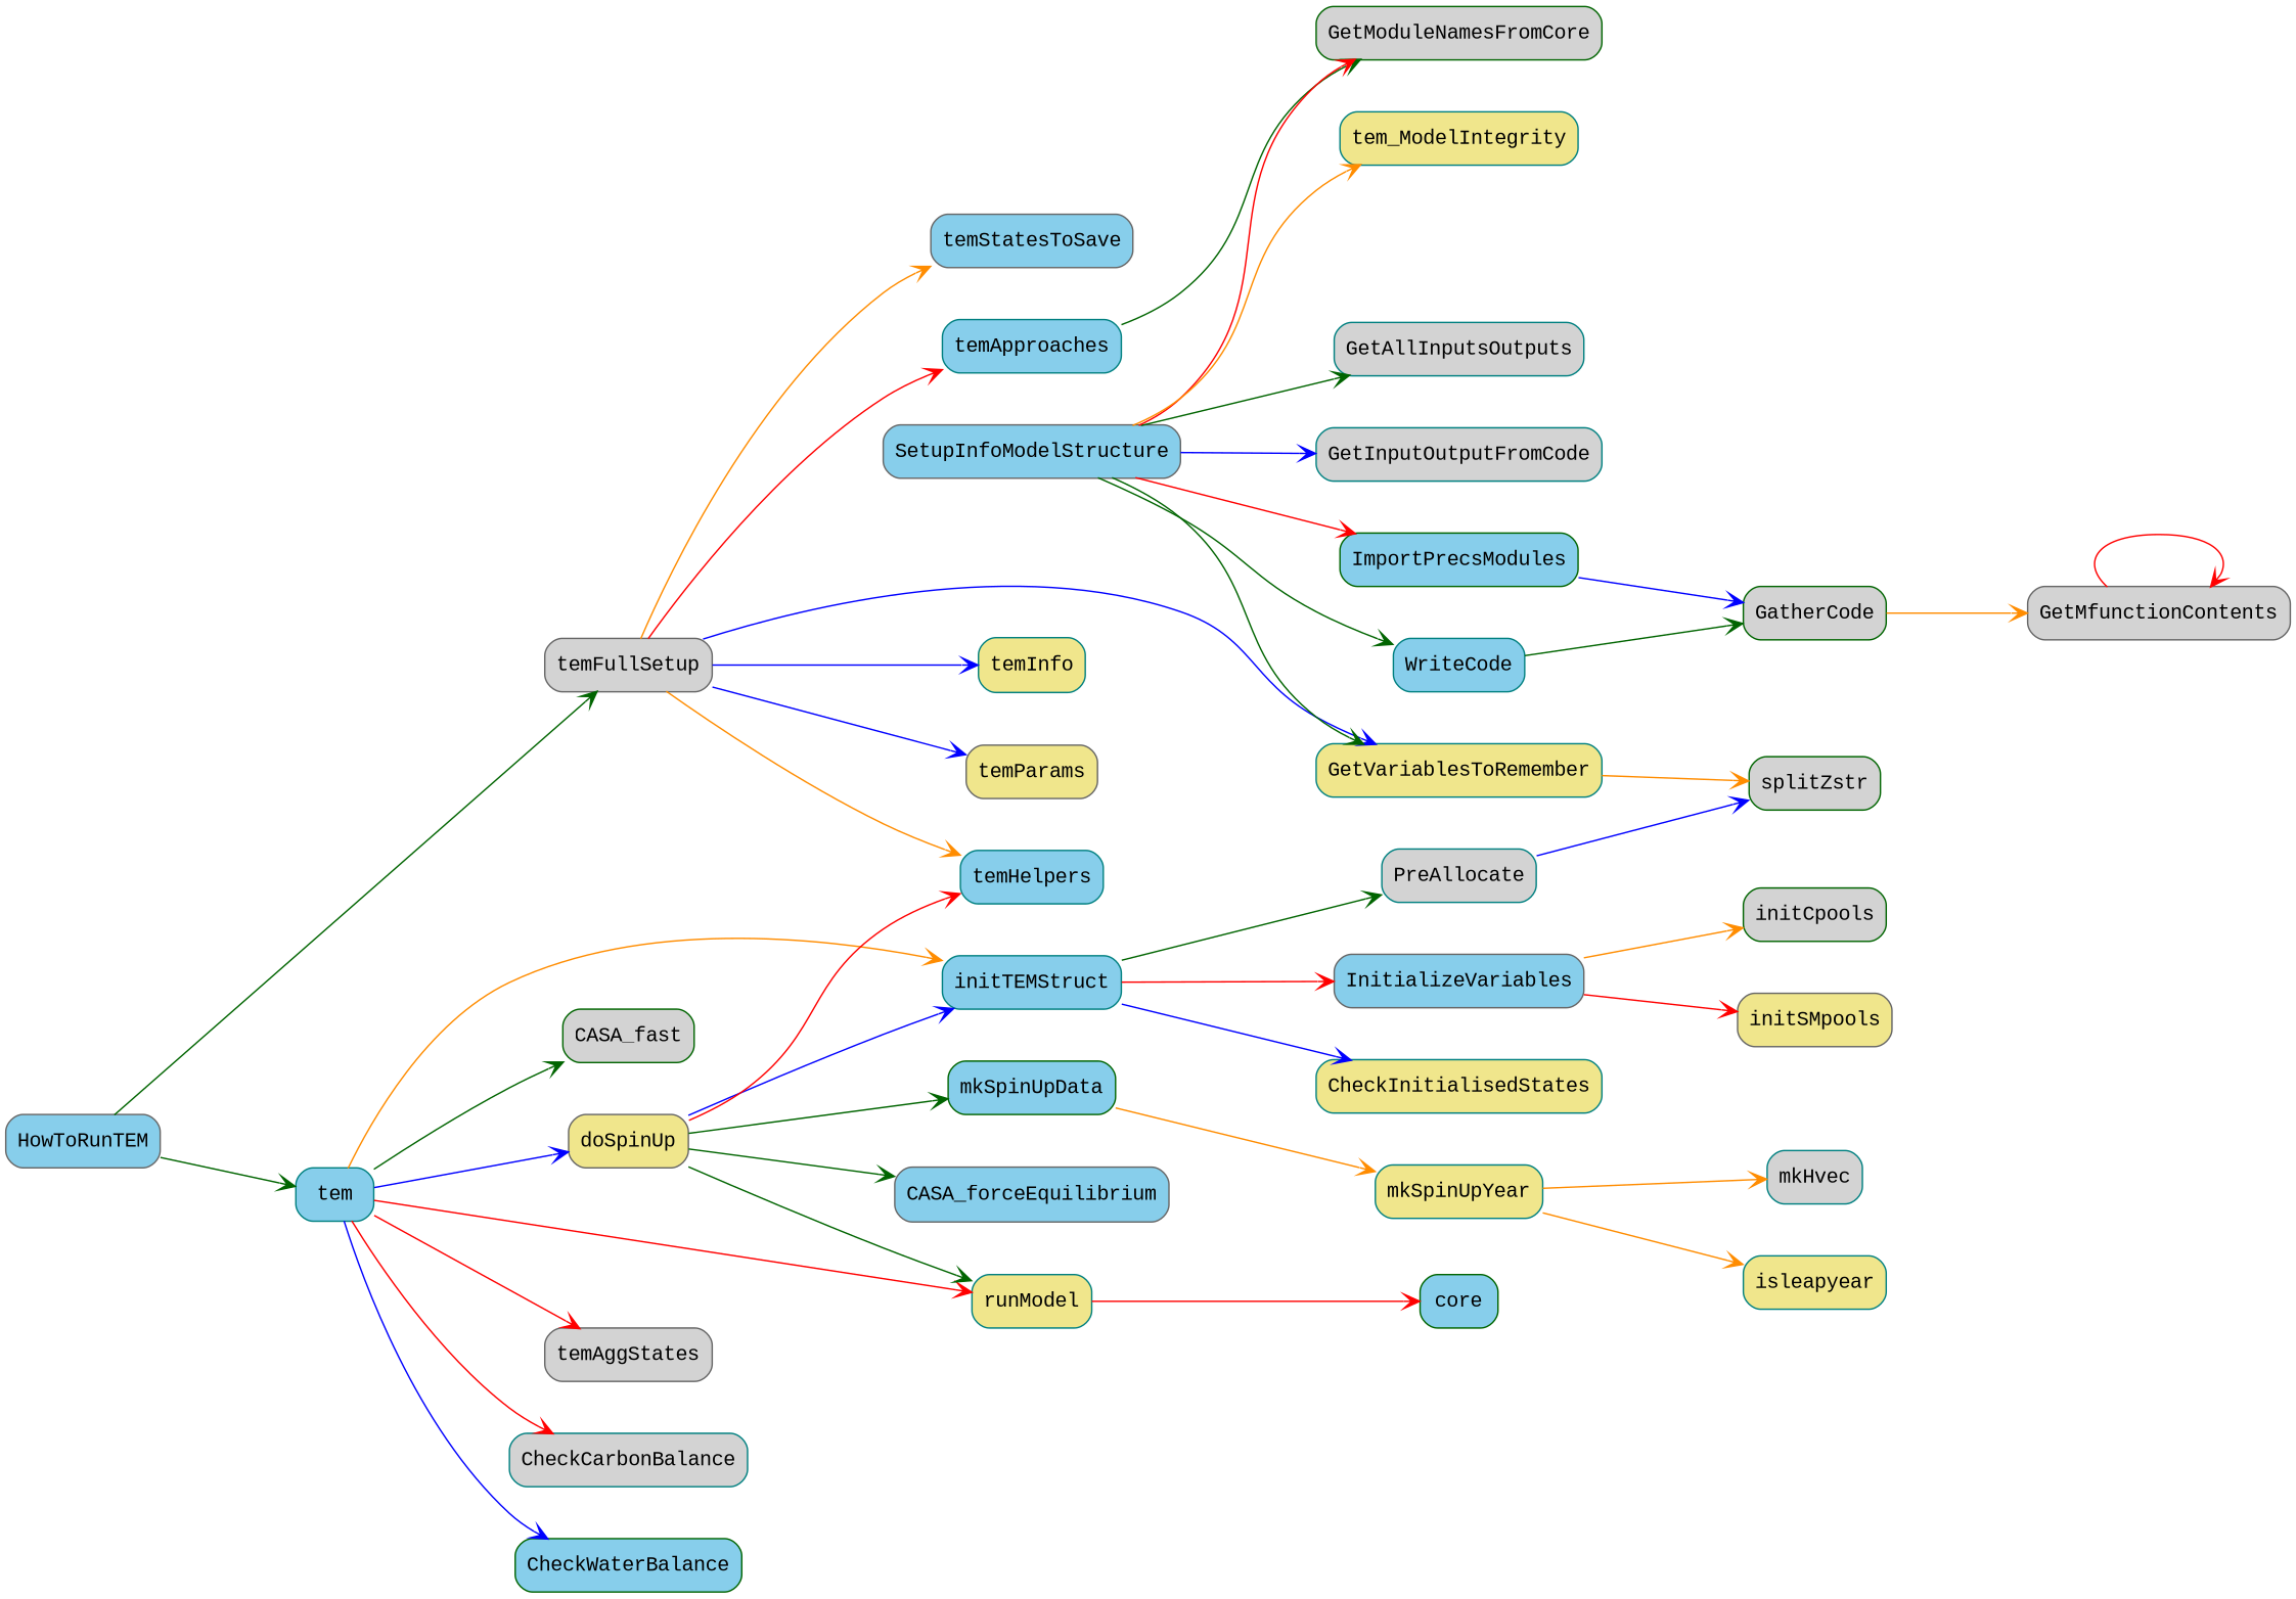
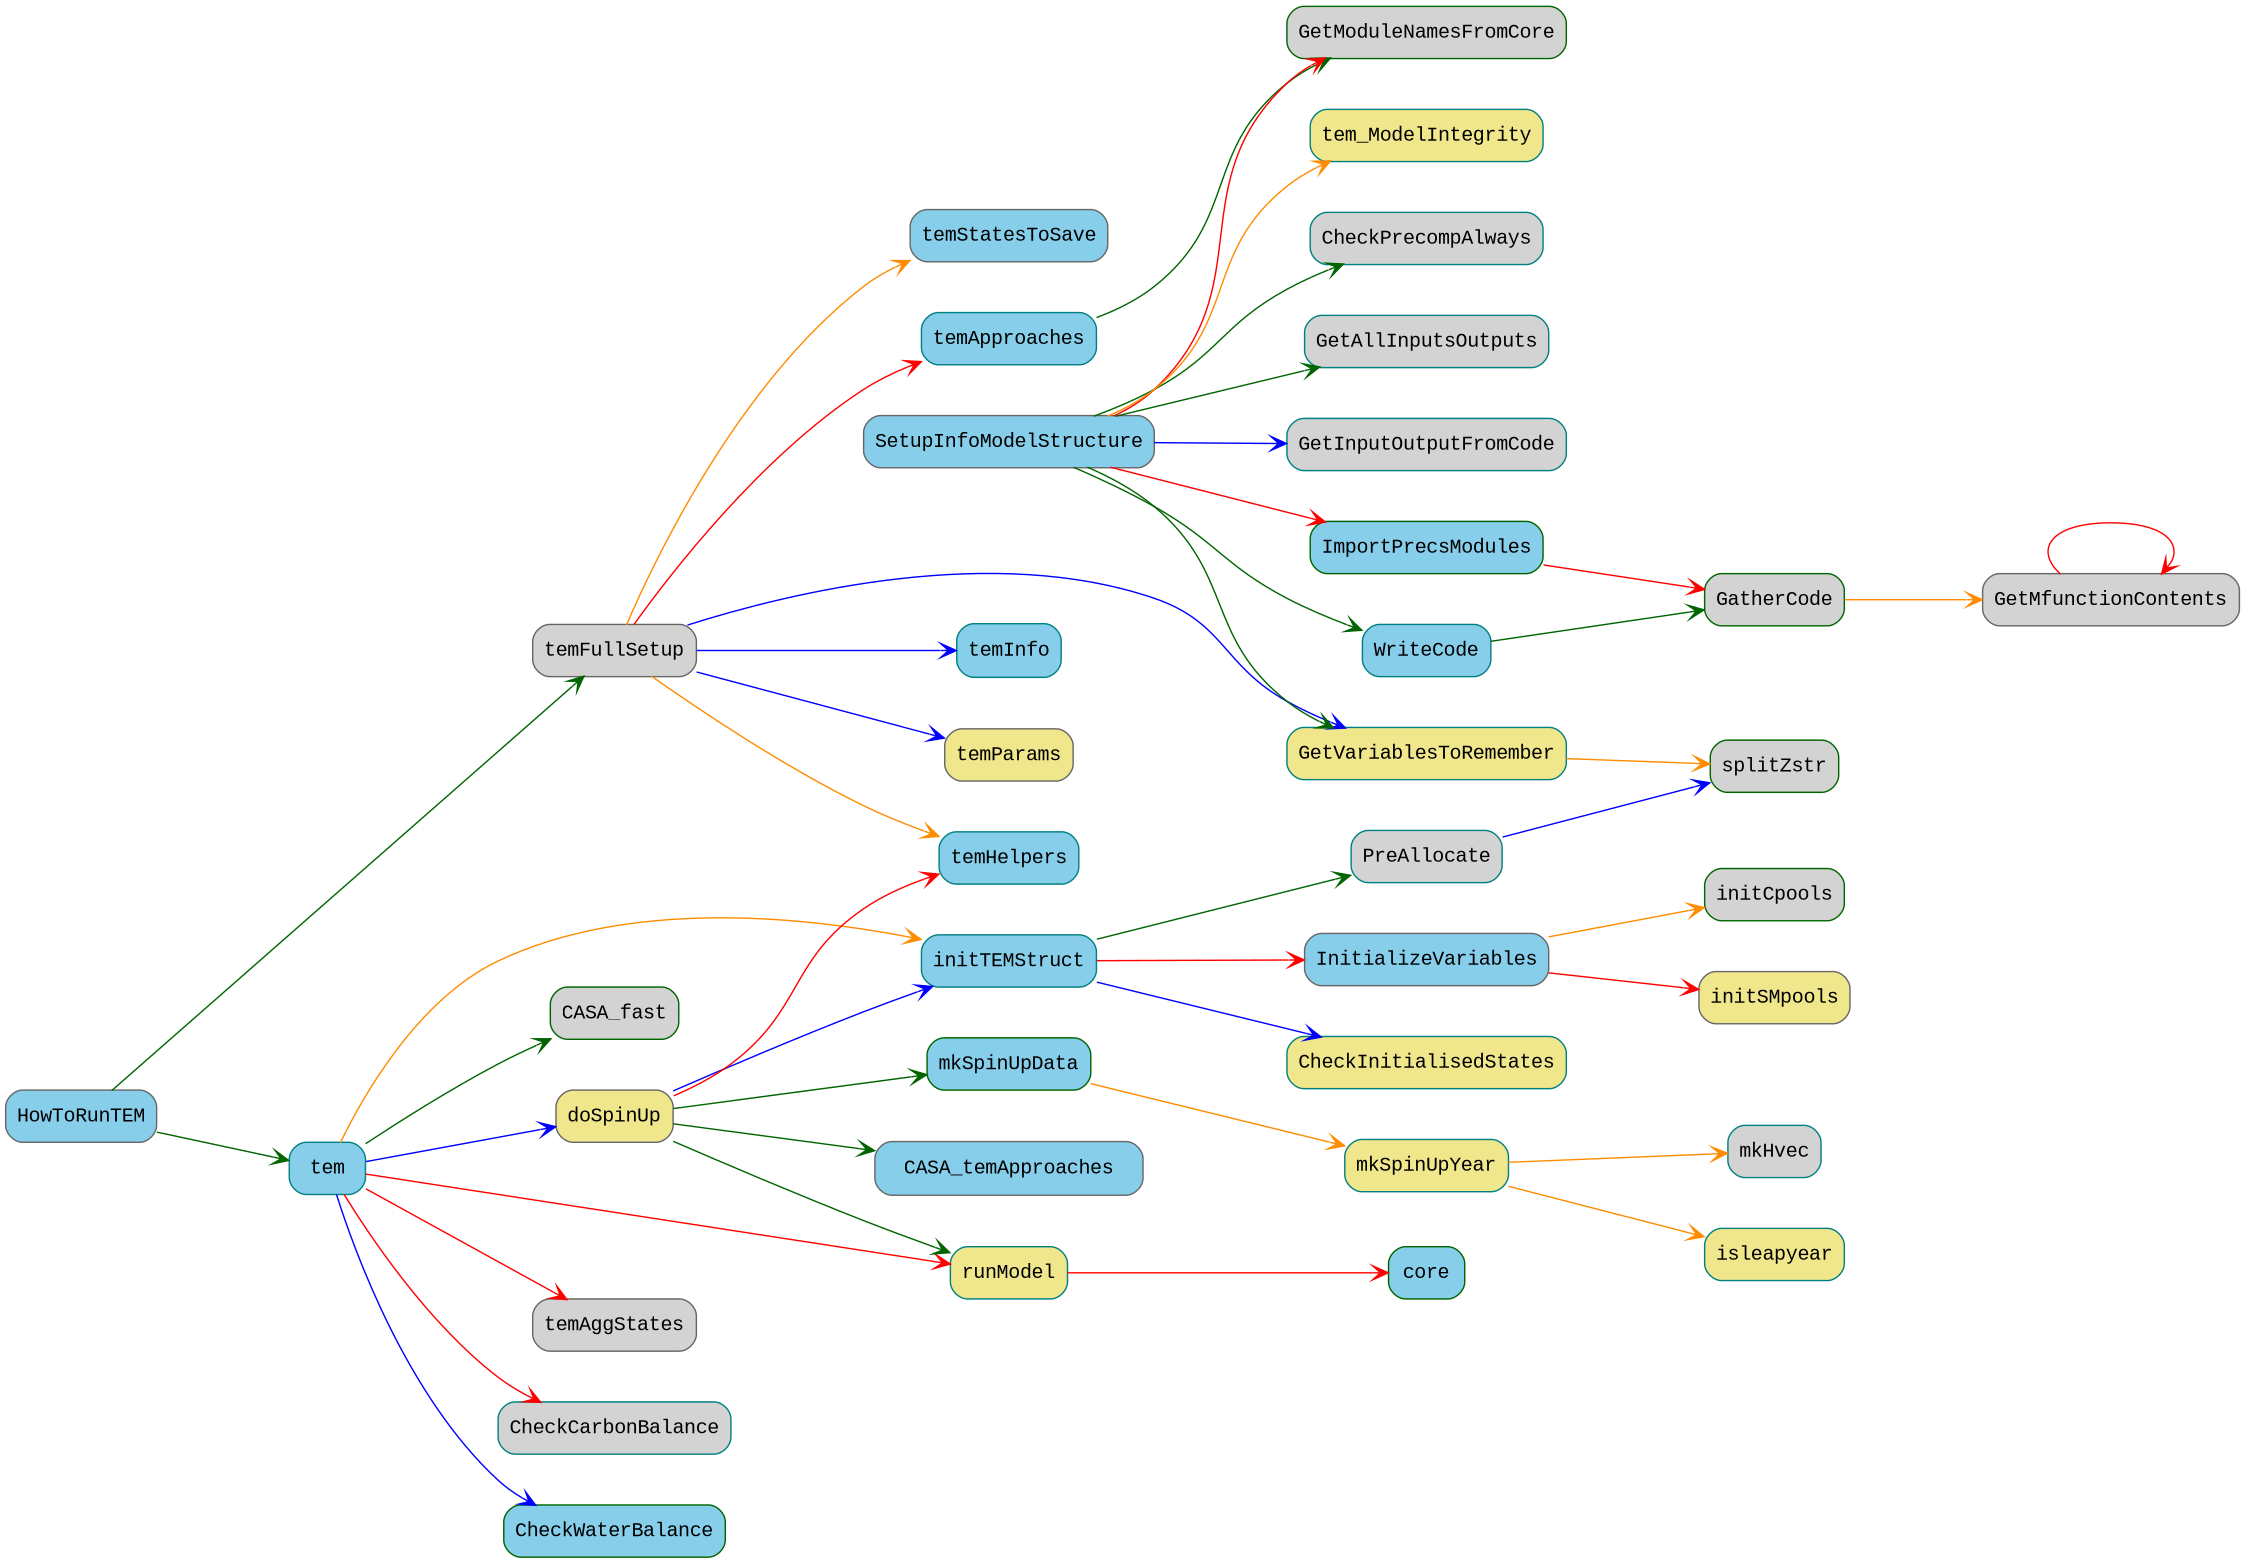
  digraph {
    fontname="Liberation Mono"
    fontsize=14
    nodesep=0.5
    rank=min
    rankdir=LR
    ranksep=1.3
    node [color=teal fillcolor=skyblue fontname="Liberation Mono" shape=record style="rounded,filled"]
    edge [arrowhead=vee arrowsize=1.1 color=darkgreen fontname="Liberation Mono"]
    HowToRunTEM [color=gray40]
    tem
    temFullSetup [color=gray40 fillcolor=lightgrey]
    doSpinUp [color=gray40 fillcolor=khaki]
    initTEMStruct
    runModel [fillcolor=khaki]
    temAggStates [color=gray40 fillcolor=lightgrey]
    CheckCarbonBalance [fillcolor=lightgrey]
    CheckWaterBalance [color=darkgreen]
    CASA_fast [color=darkgreen fillcolor=lightgrey]
    temHelpers
    temApproaches
-   temInfo [fillcolor=khaki]
+   temInfo
    temParams [color=gray40 fillcolor=khaki]
    temStatesToSave [color=gray40]
    GetVariablesToRemember [fillcolor=khaki]
-   CASA_forceEquilibrium [color=gray40]
+   CASA_forceEquilibrium [color=gray40 label=CASA_temApproaches]
    mkSpinUpData [color=darkgreen]
    CheckInitialisedStates [fillcolor=khaki]
    InitializeVariables [color=gray40]
    PreAllocate [fillcolor=lightgrey]
    core [color=darkgreen]
    SetupInfoModelStructure [color=gray40]
+   CheckPrecompAlways [fillcolor=lightgrey]
    GetAllInputsOutputs [fillcolor=lightgrey]
    GetInputOutputFromCode [fillcolor=lightgrey]
    GetModuleNamesFromCore [color=darkgreen fillcolor=lightgrey]
    ImportPrecsModules [color=darkgreen]
    WriteCode
    n30 [fillcolor=khaki label=tem_ModelIntegrity]
    mkSpinUpYear [fillcolor=khaki]
    initCpools [color=darkgreen fillcolor=lightgrey]
    initSMpools [color=gray40 fillcolor=khaki]
    splitZstr [color=darkgreen fillcolor=lightgrey]
    GatherCode [color=darkgreen fillcolor=lightgrey]
    mkHvec [fillcolor=lightgrey]
    isleapyear [fillcolor=khaki]
    GetMfunctionContents [color=gray40 fillcolor=lightgrey]
    HowToRunTEM -> tem
    HowToRunTEM -> temFullSetup
    tem -> doSpinUp [color=blue]
    tem -> initTEMStruct [color=darkorange]
    tem -> runModel [color=red]
    tem -> temAggStates [color=red]
    tem -> CheckCarbonBalance [color=red]
    tem -> CheckWaterBalance [color=blue]
    tem -> CASA_fast
    temFullSetup -> temHelpers [color=darkorange]
    temFullSetup -> temApproaches [color=red]
    temFullSetup -> temInfo [color=blue]
    temFullSetup -> temParams [color=blue]
    temFullSetup -> temStatesToSave [color=darkorange]
    temFullSetup -> GetVariablesToRemember [color=blue]
    doSpinUp -> initTEMStruct [color=blue]
    doSpinUp -> runModel
    doSpinUp -> temHelpers [color=red]
    doSpinUp -> CASA_forceEquilibrium
    doSpinUp -> mkSpinUpData
    initTEMStruct -> CheckInitialisedStates [color=blue]
    initTEMStruct -> InitializeVariables [color=red]
    initTEMStruct -> PreAllocate
    runModel -> core [color=red]
    temApproaches -> GetModuleNamesFromCore
    GetVariablesToRemember -> splitZstr [color=darkorange]
    mkSpinUpData -> mkSpinUpYear [color=darkorange]
    InitializeVariables -> initCpools [color=darkorange]
    InitializeVariables -> initSMpools [color=red]
    PreAllocate -> splitZstr [color=blue]
    SetupInfoModelStructure -> GetVariablesToRemember
+   SetupInfoModelStructure -> CheckPrecompAlways
    SetupInfoModelStructure -> GetAllInputsOutputs
    SetupInfoModelStructure -> GetInputOutputFromCode [color=blue]
    SetupInfoModelStructure -> GetModuleNamesFromCore [color=red]
    SetupInfoModelStructure -> ImportPrecsModules [color=red]
    SetupInfoModelStructure -> WriteCode
    SetupInfoModelStructure -> n30 [color=darkorange]
-   ImportPrecsModules -> GatherCode [color=blue]
+   ImportPrecsModules -> GatherCode [color=red]
    WriteCode -> GatherCode
    mkSpinUpYear -> mkHvec [color=darkorange]
    mkSpinUpYear -> isleapyear [color=darkorange]
    GatherCode -> GetMfunctionContents [color=darkorange]
    GetMfunctionContents -> GetMfunctionContents [color=red]
  }
